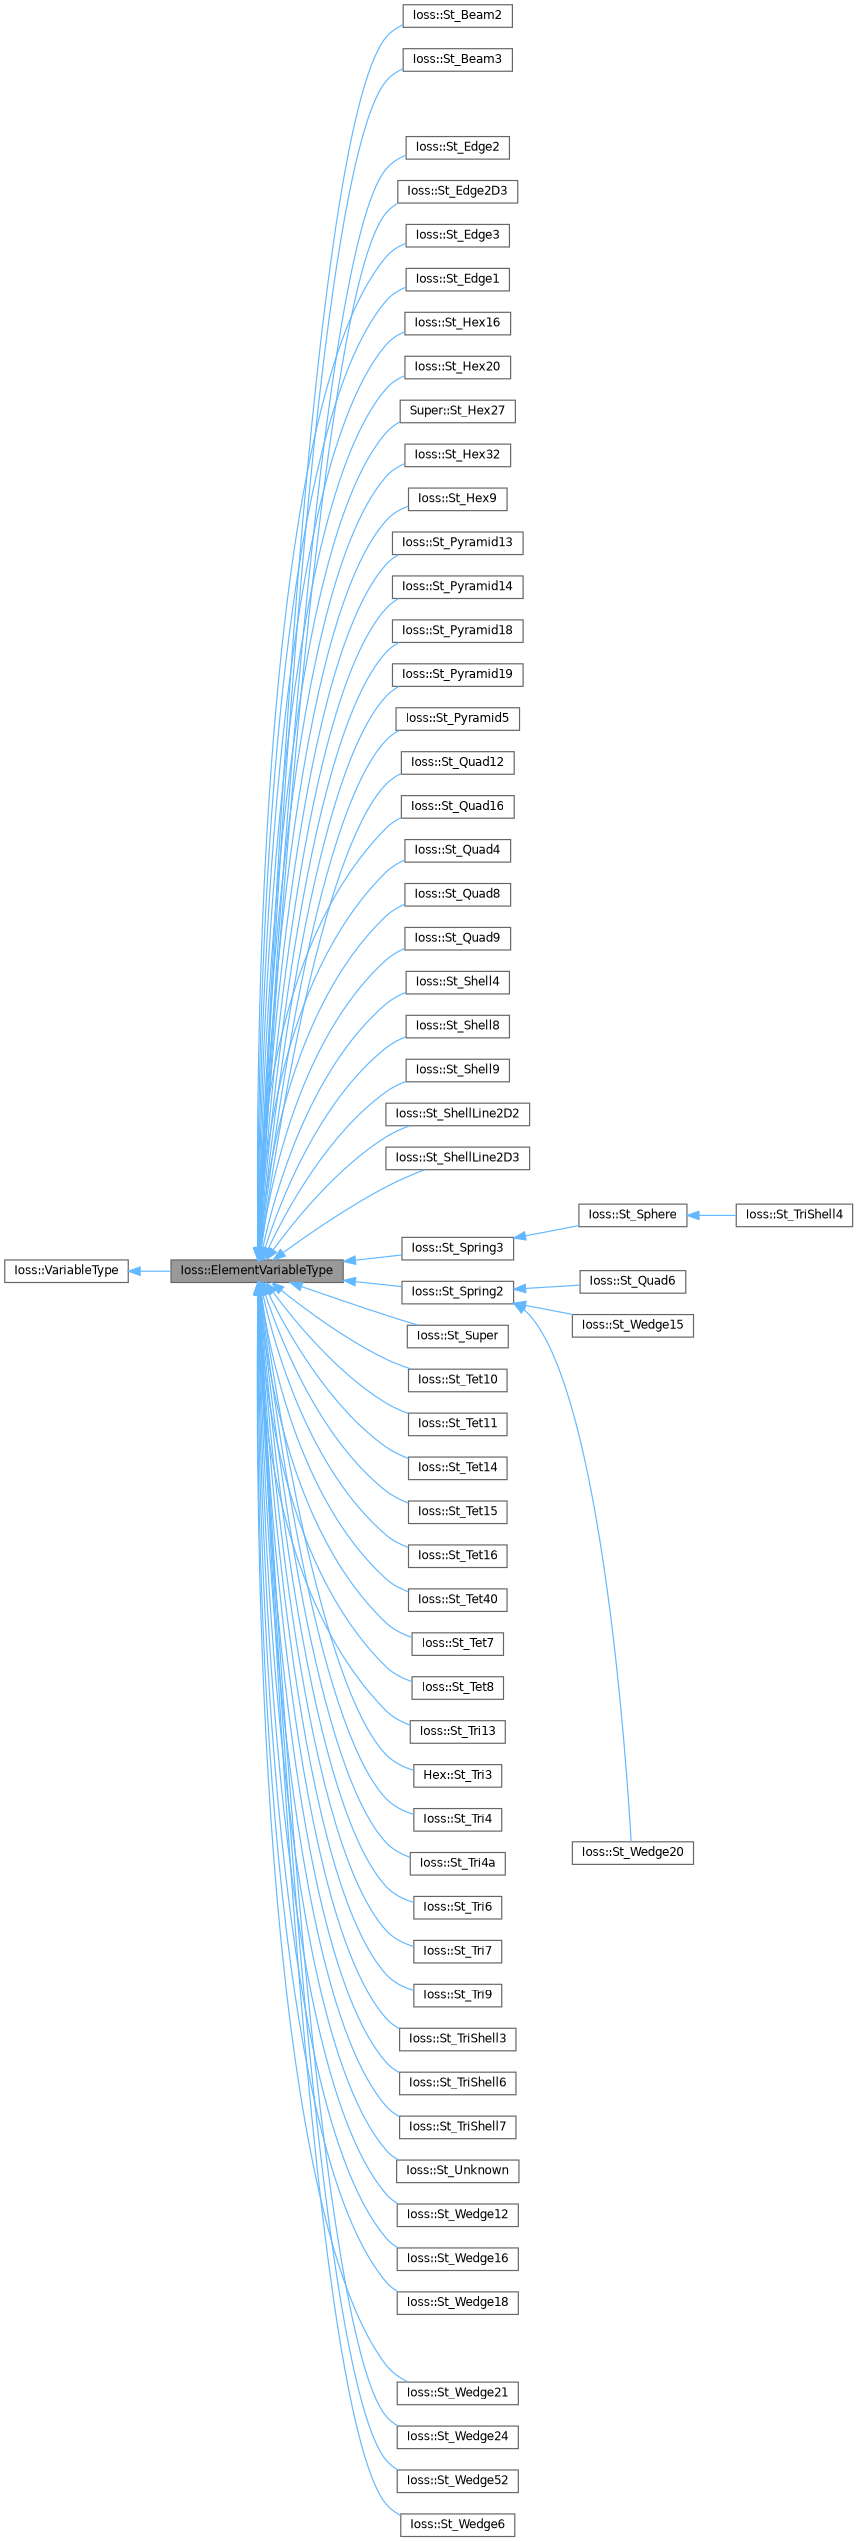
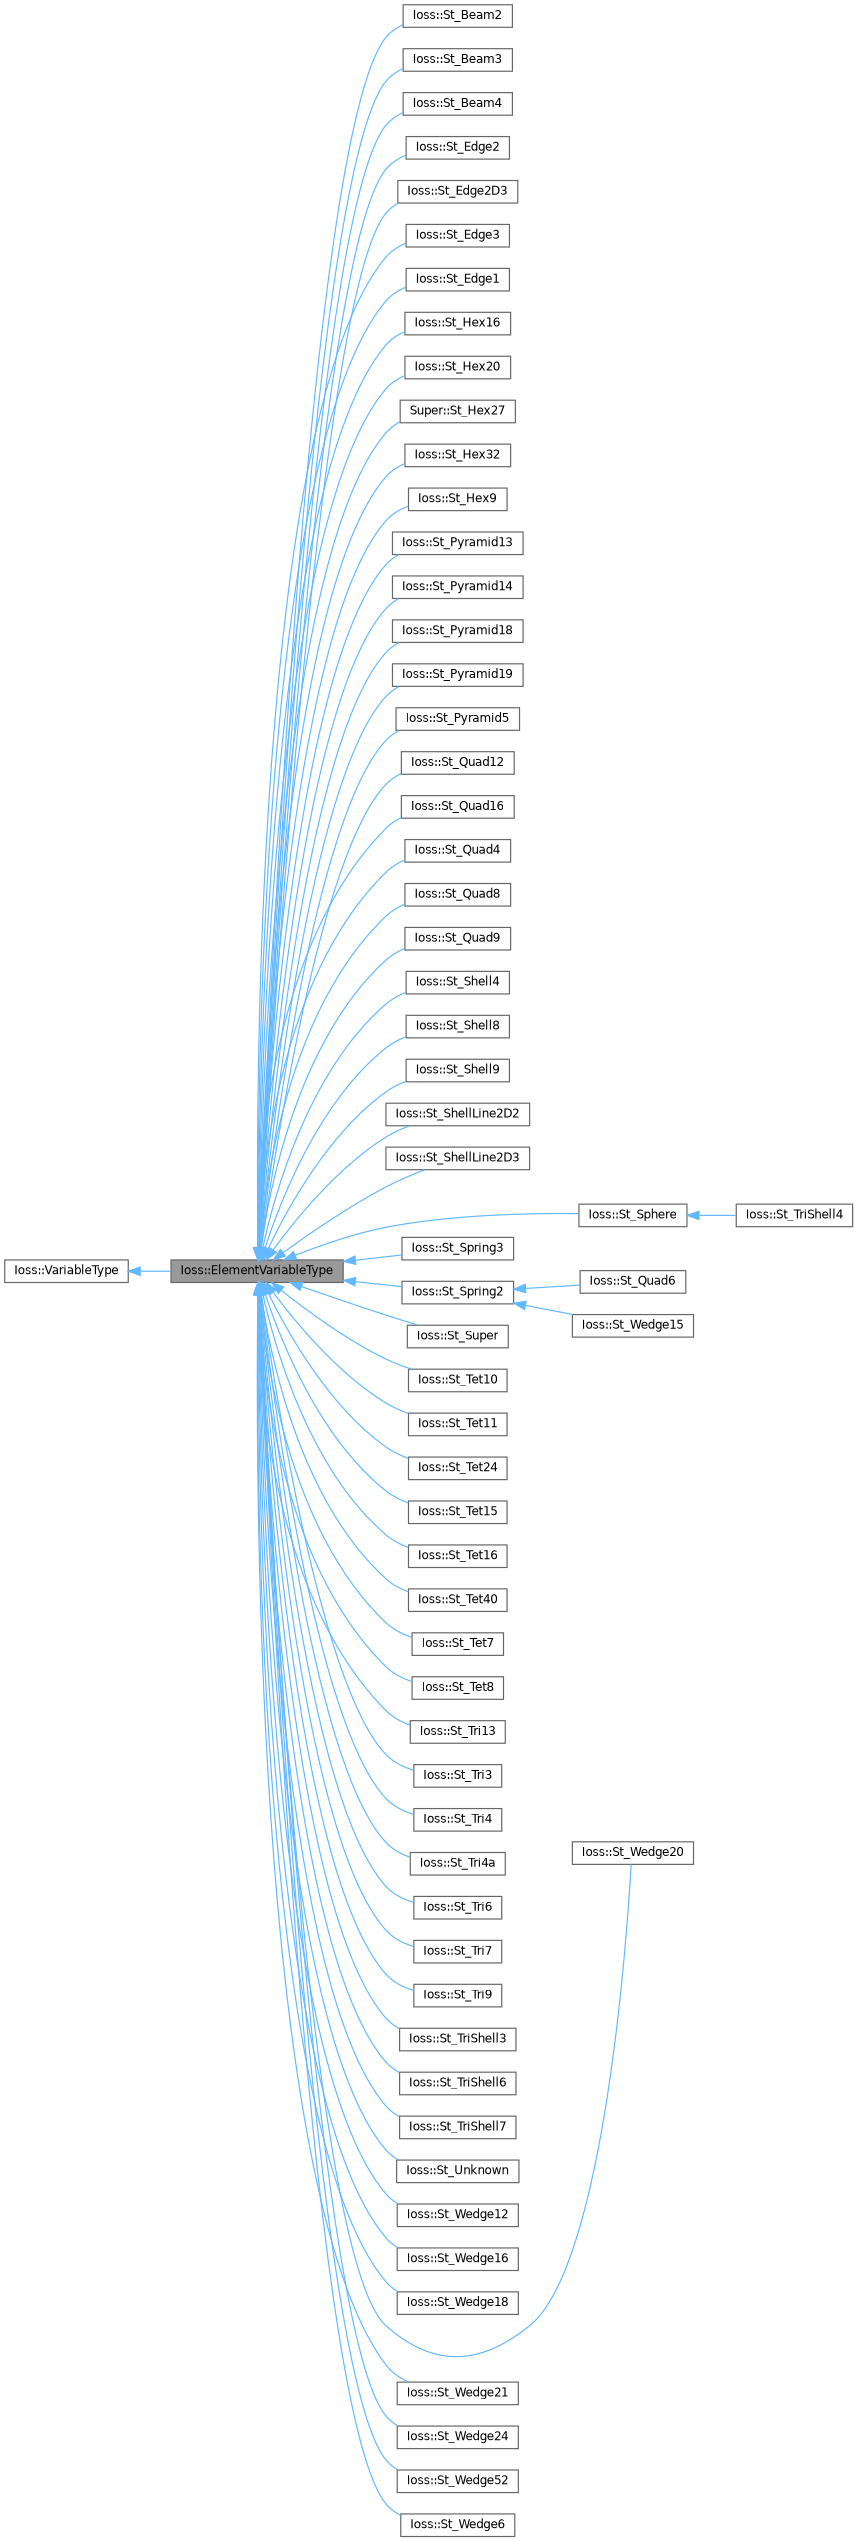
  digraph {
    rankdir=LR
    node [color=gray40 fillcolor=white fontname=Helvetica fontsize=10 shape=box style=filled]
    edge [color=steelblue1 dir=back fontname=Helvetica fontsize=10 labelfontname=Helvetica labelfontsize=10 style=solid]
    n1 [fillcolor=grey60 fontcolor=black height=0.2 label="Ioss::ElementVariableType" width=0.4]
    n2 [height=0.2 label="Ioss::St_Beam2" width=0.4]
    n3 [height=0.2 label="Ioss::St_Beam3" width=0.4]
+   n4 [height=0.2 label="Ioss::St_Beam4" width=0.4]
    n5 [height=0.2 label="Ioss::St_Edge2" width=0.4]
    n6 [height=0.2 label="Ioss::St_Edge2D3" width=0.4]
    n7 [height=0.2 label="Ioss::St_Edge3" width=0.4]
    n8 [height=0.2 label="Ioss::St_Edge1" width=0.4]
    n9 [height=0.2 label="Ioss::St_Hex16" width=0.4]
    n10 [height=0.2 label="Ioss::St_Hex20" width=0.4]
    n11 [height=0.2 label="Super::St_Hex27" width=0.4]
    n12 [height=0.2 label="Ioss::St_Hex32" width=0.4]
    n13 [height=0.2 label="Ioss::St_Hex9" width=0.4]
    n14 [height=0.2 label="Ioss::St_Pyramid13" width=0.4]
    n15 [height=0.2 label="Ioss::St_Pyramid14" width=0.4]
    n16 [height=0.2 label="Ioss::St_Pyramid18" width=0.4]
    n17 [height=0.2 label="Ioss::St_Pyramid19" width=0.4]
    n18 [height=0.2 label="Ioss::St_Pyramid5" width=0.4]
    n19 [height=0.2 label="Ioss::St_Quad12" width=0.4]
    n20 [height=0.2 label="Ioss::St_Quad16" width=0.4]
    n21 [height=0.2 label="Ioss::St_Quad4" width=0.4]
    n22 [height=0.2 label="Ioss::St_Quad8" width=0.4]
    n23 [height=0.2 label="Ioss::St_Quad9" width=0.4]
    n24 [height=0.2 label="Ioss::St_Shell4" width=0.4]
    n25 [height=0.2 label="Ioss::St_Shell8" width=0.4]
    n26 [height=0.2 label="Ioss::St_Shell9" width=0.4]
    n27 [height=0.2 label="Ioss::St_ShellLine2D2" width=0.4]
    n28 [height=0.2 label="Ioss::St_ShellLine2D3" width=0.4]
    n29 [height=0.2 label="Ioss::St_Sphere" width=0.4]
    n30 [height=0.2 label="Ioss::St_Spring2" width=0.4]
    n31 [height=0.2 label="Ioss::St_Spring3" width=0.4]
    n32 [height=0.2 label="Ioss::St_Super" width=0.4]
    n33 [height=0.2 label="Ioss::St_Tet10" width=0.4]
    n34 [height=0.2 label="Ioss::St_Tet11" width=0.4]
-   n35 [height=0.2 label="Ioss::St_Tet14" width=0.4]
+   n35 [height=0.2 label="Ioss::St_Tet24" width=0.4]
    n36 [height=0.2 label="Ioss::St_Tet15" width=0.4]
    n37 [height=0.2 label="Ioss::St_Tet16" width=0.4]
    n38 [height=0.2 label="Ioss::St_Tet40" width=0.4]
    n39 [height=0.2 label="Ioss::St_Tet7" width=0.4]
    n40 [height=0.2 label="Ioss::St_Tet8" width=0.4]
    n41 [height=0.2 label="Ioss::St_Tri13" width=0.4]
-   n42 [height=0.2 label="Hex::St_Tri3" width=0.4]
+   n42 [height=0.2 label="Ioss::St_Tri3" width=0.4]
    n43 [height=0.2 label="Ioss::St_Tri4" width=0.4]
    n44 [height=0.2 label="Ioss::St_Tri4a" width=0.4]
    n45 [height=0.2 label="Ioss::St_Tri6" width=0.4]
    n46 [height=0.2 label="Ioss::St_Tri7" width=0.4]
    n47 [height=0.2 label="Ioss::St_Tri9" width=0.4]
    n48 [height=0.2 label="Ioss::St_TriShell3" width=0.4]
    n49 [height=0.2 label="Ioss::St_TriShell6" width=0.4]
    n50 [height=0.2 label="Ioss::St_TriShell7" width=0.4]
    n51 [height=0.2 label="Ioss::St_Unknown" width=0.4]
    n52 [height=0.2 label="Ioss::St_Wedge12" width=0.4]
    n53 [height=0.2 label="Ioss::St_Wedge16" width=0.4]
    n54 [height=0.2 label="Ioss::St_Wedge18" width=0.4]
    n55 [height=0.2 label="Ioss::St_Wedge20" width=0.4]
    n56 [height=0.2 label="Ioss::St_Wedge21" width=0.4]
    n57 [height=0.2 label="Ioss::St_Wedge24" width=0.4]
    n58 [height=0.2 label="Ioss::St_Wedge52" width=0.4]
    n59 [height=0.2 label="Ioss::St_Wedge6" width=0.4]
    n60 [height=0.2 label="Ioss::St_Quad6" width=0.4]
    n61 [height=0.2 label="Ioss::St_TriShell4" width=0.4]
    n62 [height=0.2 label="Ioss::St_Wedge15" width=0.4]
    n63 [height=0.2 label="Ioss::VariableType" width=0.4]
    n1 -> n2
    n1 -> n3
+   n1 -> n4
    n1 -> n5
    n1 -> n6
    n1 -> n7
    n1 -> n8
    n1 -> n9
    n1 -> n10
    n1 -> n11
    n1 -> n12
    n1 -> n13
    n1 -> n14
    n1 -> n15
    n1 -> n16
    n1 -> n17
    n1 -> n18
    n1 -> n19
    n1 -> n20
    n1 -> n21
    n1 -> n22
    n1 -> n23
    n1 -> n24
    n1 -> n25
    n1 -> n26
    n1 -> n27
    n1 -> n28
-   n31 -> n29
+   n1 -> n29
    n1 -> n30
    n1 -> n31
    n1 -> n32
    n1 -> n33
    n1 -> n34
    n1 -> n35
    n1 -> n36
    n1 -> n37
    n1 -> n38
    n1 -> n39
    n1 -> n40
    n1 -> n41
    n1 -> n42
    n1 -> n43
    n1 -> n44
    n1 -> n45
    n1 -> n46
    n1 -> n47
    n1 -> n48
    n1 -> n49
    n1 -> n50
    n1 -> n51
    n1 -> n52
    n1 -> n53
    n1 -> n54
-   n30 -> n55
+   n1 -> n55
    n1 -> n56
    n1 -> n57
    n1 -> n58
    n1 -> n59
    n29 -> n61
    n30 -> n60
    n30 -> n62
    n63 -> n1
  }
